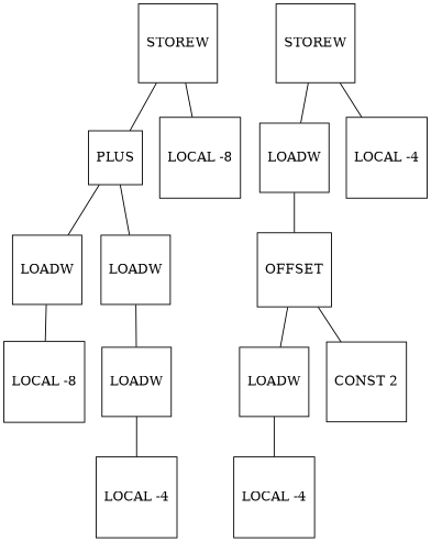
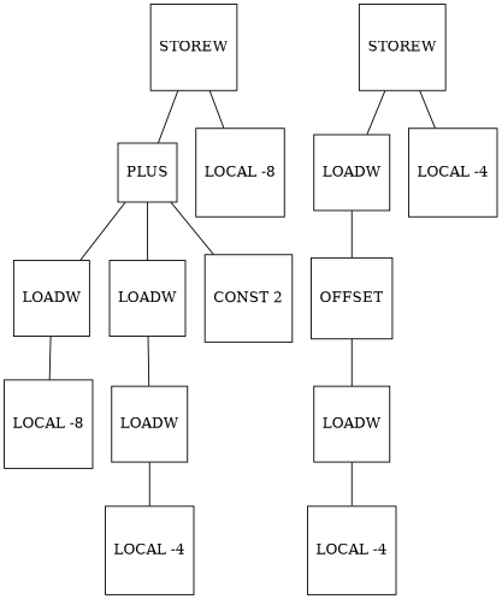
  graph {
    node [shape=square]
    n1 [label="LOCAL -8"]
    n2 [label=LOADW]
    n3 [label="LOCAL -4"]
    n4 [label=LOADW]
    n5 [label=LOADW]
    n6 [label=PLUS]
    n7 [label="LOCAL -8"]
    n8 [label=STOREW]
    n9 [label="LOCAL -4"]
    n10 [label=LOADW]
    n11 [label="CONST 2"]
    n12 [label=OFFSET]
    n13 [label=LOADW]
    n14 [label="LOCAL -4"]
    n15 [label=STOREW]
    n2 -- n1
    n4 -- n3
    n5 -- n4
    n6 -- n2
    n6 -- n5
    n8 -- n6
    n8 -- n7
    n10 -- n9
    n12 -- n10
-   n12 -- n11
+   n6 -- n11
    n13 -- n12
    n15 -- n13
    n15 -- n14
  }
